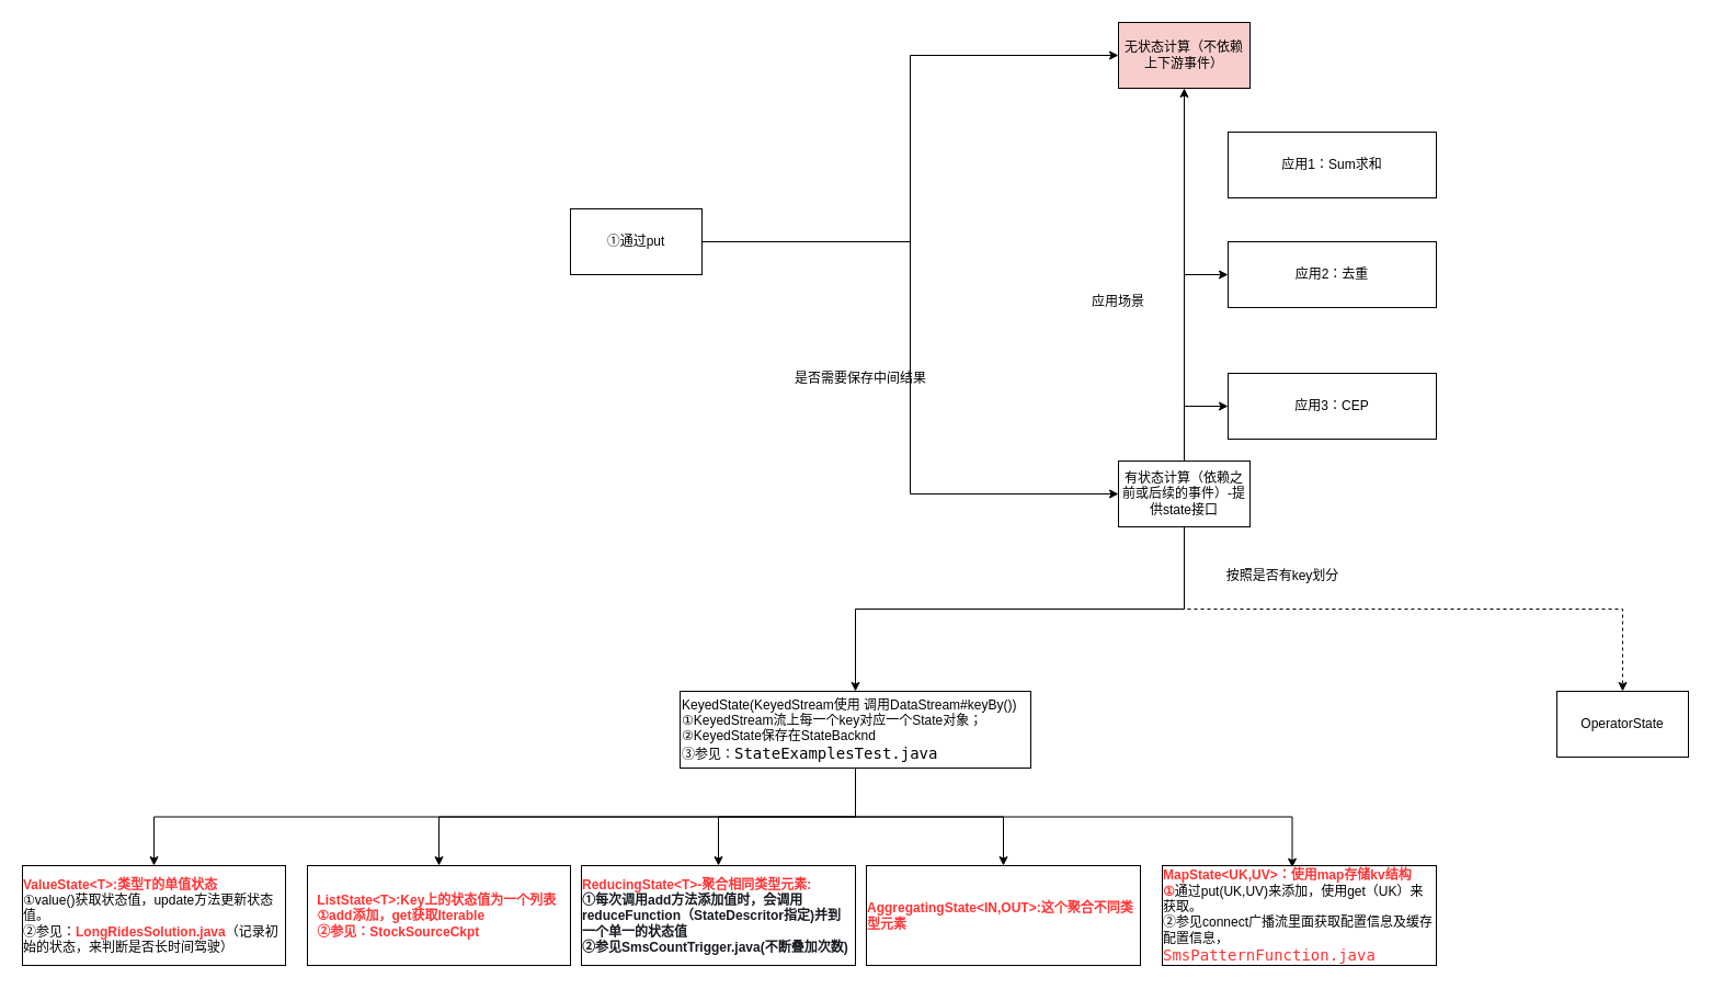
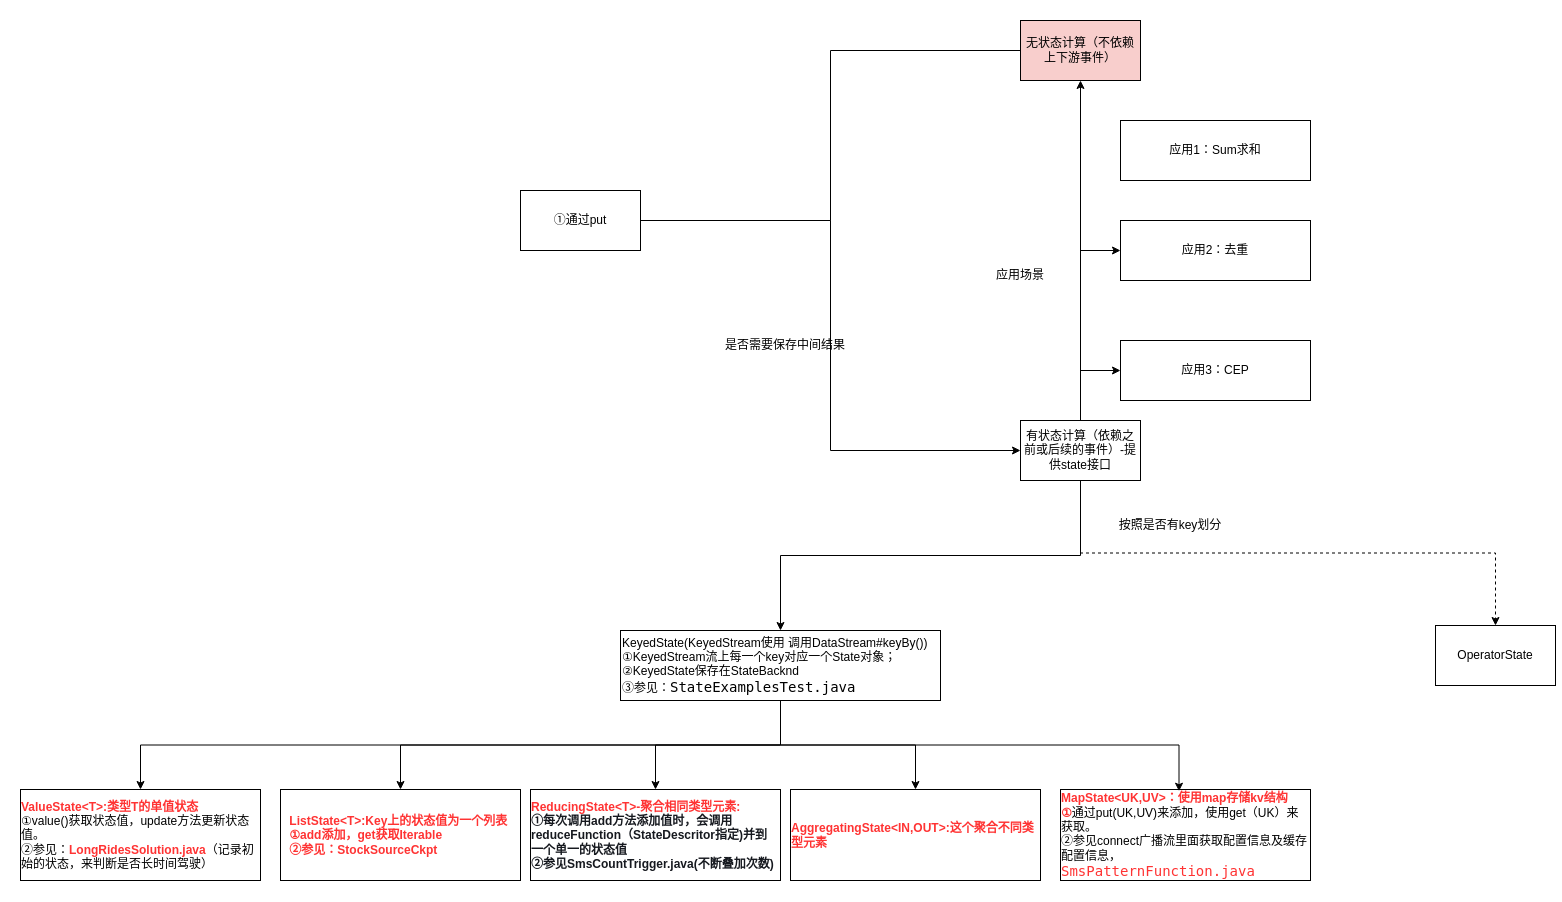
  <mxCell id="0" />
  <mxCell id="1" parent="0" />
- <mxCell id="2" style="edgeStyle=orthogonalEdgeStyle;rounded=0;orthogonalLoop=1;jettySize=auto;html=1;exitX=1;exitY=0.5;exitDx=0;exitDy=0;entryX=0;entryY=0.5;entryDx=0;entryDy=0;" edge="1" parent="1" source="4" target="5"><mxGeometry relative="1" as="geometry" /></mxCell>
+ <mxCell id="2" style="edgeStyle=orthogonalEdgeStyle;rounded=0;orthogonalLoop=1;jettySize=auto;html=1;exitX=1;exitY=0.5;exitDx=0;exitDy=0;entryX=0;entryY=0.5;entryDx=0;entryDy=0;endArrow=none;" edge="1" parent="1" source="4" target="5"><mxGeometry relative="1" as="geometry" /></mxCell>
  <mxCell id="3" style="edgeStyle=orthogonalEdgeStyle;rounded=0;orthogonalLoop=1;jettySize=auto;html=1;exitX=1;exitY=0.5;exitDx=0;exitDy=0;entryX=0;entryY=0.5;entryDx=0;entryDy=0;" edge="1" parent="1" source="4" target="11"><mxGeometry relative="1" as="geometry" /></mxCell>
  <mxCell id="4" value="①通过put" style="rounded=0;whiteSpace=wrap;html=1;" vertex="1" parent="1"><mxGeometry x="520" y="190" width="120" height="60" as="geometry" /></mxCell>
  <mxCell id="5" value="无状态计算（不依赖上下游事件）" style="rounded=0;whiteSpace=wrap;html=1;fillColor=#f8cecc;" vertex="1" parent="1"><mxGeometry x="1020" y="20" width="120" height="60" as="geometry" /></mxCell>
  <mxCell id="6" style="edgeStyle=orthogonalEdgeStyle;rounded=0;orthogonalLoop=1;jettySize=auto;html=1;exitX=0.5;exitY=0;exitDx=0;exitDy=0;" edge="1" parent="1" source="11" target="5"><mxGeometry relative="1" as="geometry" /></mxCell>
  <mxCell id="7" style="edgeStyle=orthogonalEdgeStyle;rounded=0;orthogonalLoop=1;jettySize=auto;html=1;exitX=0.5;exitY=0;exitDx=0;exitDy=0;entryX=0;entryY=0.5;entryDx=0;entryDy=0;" edge="1" parent="1" source="11" target="14"><mxGeometry relative="1" as="geometry" /></mxCell>
  <mxCell id="8" style="edgeStyle=orthogonalEdgeStyle;rounded=0;orthogonalLoop=1;jettySize=auto;html=1;exitX=0.5;exitY=0;exitDx=0;exitDy=0;entryX=0;entryY=0.5;entryDx=0;entryDy=0;" edge="1" parent="1" source="11" target="15"><mxGeometry relative="1" as="geometry" /></mxCell>
  <mxCell id="9" style="edgeStyle=orthogonalEdgeStyle;rounded=0;orthogonalLoop=1;jettySize=auto;html=1;exitX=0.5;exitY=1;exitDx=0;exitDy=0;entryX=0.5;entryY=0;entryDx=0;entryDy=0;" edge="1" parent="1" source="11" target="21"><mxGeometry relative="1" as="geometry" /></mxCell>
  <mxCell id="10" style="edgeStyle=orthogonalEdgeStyle;rounded=0;orthogonalLoop=1;jettySize=auto;html=1;exitX=0.5;exitY=1;exitDx=0;exitDy=0;entryX=0.5;entryY=0;entryDx=0;entryDy=0;dashed=1;" edge="1" parent="1" source="11" target="22"><mxGeometry relative="1" as="geometry" /></mxCell>
  <mxCell id="11" value="有状态计算（依赖之前或后续的事件）-提供state接口" style="rounded=0;whiteSpace=wrap;html=1;" vertex="1" parent="1"><mxGeometry x="1020" y="420" width="120" height="60" as="geometry" /></mxCell>
  <mxCell id="12" value="是否需要保存中间结果" style="text;html=1;align=center;verticalAlign=middle;whiteSpace=wrap;rounded=0;" vertex="1" parent="1"><mxGeometry x="720" y="330" width="130" height="30" as="geometry" /></mxCell>
  <mxCell id="13" value="应用1：Sum求和" style="rounded=0;whiteSpace=wrap;html=1;" vertex="1" parent="1"><mxGeometry x="1120" y="120" width="190" height="60" as="geometry" /></mxCell>
  <mxCell id="14" value="应用2：去重" style="rounded=0;whiteSpace=wrap;html=1;" vertex="1" parent="1"><mxGeometry x="1120" y="220" width="190" height="60" as="geometry" /></mxCell>
  <mxCell id="15" value="应用3：CEP" style="rounded=0;whiteSpace=wrap;html=1;" vertex="1" parent="1"><mxGeometry x="1120" y="340" width="190" height="60" as="geometry" /></mxCell>
  <mxCell id="16" value="应用场景" style="text;html=1;align=center;verticalAlign=middle;whiteSpace=wrap;rounded=0;" vertex="1" parent="1"><mxGeometry x="990" y="260" width="60" height="30" as="geometry" /></mxCell>
  <mxCell id="17" style="edgeStyle=orthogonalEdgeStyle;rounded=0;orthogonalLoop=1;jettySize=auto;html=1;exitX=0.5;exitY=1;exitDx=0;exitDy=0;" edge="1" parent="1" source="21" target="24"><mxGeometry relative="1" as="geometry" /></mxCell>
  <mxCell id="18" style="edgeStyle=orthogonalEdgeStyle;rounded=0;orthogonalLoop=1;jettySize=auto;html=1;exitX=0.5;exitY=1;exitDx=0;exitDy=0;entryX=0.5;entryY=0;entryDx=0;entryDy=0;" edge="1" parent="1" source="21" target="25"><mxGeometry relative="1" as="geometry" /></mxCell>
  <mxCell id="19" style="edgeStyle=orthogonalEdgeStyle;rounded=0;orthogonalLoop=1;jettySize=auto;html=1;exitX=0.5;exitY=1;exitDx=0;exitDy=0;entryX=0.5;entryY=0;entryDx=0;entryDy=0;" edge="1" parent="1" source="21" target="26"><mxGeometry relative="1" as="geometry" /></mxCell>
  <mxCell id="20" style="edgeStyle=orthogonalEdgeStyle;rounded=0;orthogonalLoop=1;jettySize=auto;html=1;exitX=0.5;exitY=1;exitDx=0;exitDy=0;" edge="1" parent="1" source="21" target="27"><mxGeometry relative="1" as="geometry" /></mxCell>
  <mxCell id="21" value="KeyedState(KeyedStream使用 调用DataStream#keyBy())&lt;div&gt;①KeyedStream流上每一个key对应一个State对象；&lt;/div&gt;&lt;div&gt;②KeyedState保存在StateBacknd&lt;/div&gt;&lt;div&gt;③参见：&lt;span style=&quot;background-color: rgb(255, 255, 255); font-family: &amp;quot;JetBrains Mono&amp;quot;, monospace; font-size: 10.5pt;&quot;&gt;StateExamplesTest.java&lt;/span&gt;&lt;/div&gt;" style="rounded=0;whiteSpace=wrap;html=1;align=left;" vertex="1" parent="1"><mxGeometry x="620" y="630" width="320" height="70" as="geometry" /></mxCell>
- <mxCell id="22" value="OperatorState" style="rounded=0;whiteSpace=wrap;html=1;" vertex="1" parent="1"><mxGeometry x="1420" y="630" width="120" height="60" as="geometry" /></mxCell>
+ <mxCell id="22" value="OperatorState" style="rounded=0;whiteSpace=wrap;html=1;" vertex="1" parent="1"><mxGeometry x="1435" y="625" width="120" height="60" as="geometry" /></mxCell>
  <mxCell id="23" value="按照是否有key划分" style="text;html=1;align=center;verticalAlign=middle;whiteSpace=wrap;rounded=0;" vertex="1" parent="1"><mxGeometry x="1090" y="510" width="160" height="30" as="geometry" /></mxCell>
  <mxCell id="24" value="&lt;div style=&quot;text-align: start;&quot;&gt;&lt;span style=&quot;background-color: initial; text-align: center;&quot;&gt;&lt;b&gt;&lt;font color=&quot;#ff3333&quot;&gt;ValueState&amp;lt;T&amp;gt;:类型T的单值状态&lt;/font&gt;&lt;/b&gt;&lt;/span&gt;&lt;/div&gt;&lt;div style=&quot;text-align: start;&quot;&gt;&lt;span style=&quot;background-color: initial; text-align: center;&quot;&gt;①value()获取状态值，update方法更新状态值。&lt;/span&gt;&lt;/div&gt;&lt;div style=&quot;text-align: start;&quot;&gt;&lt;span style=&quot;background-color: initial; text-align: center;&quot;&gt;②参见：&lt;b&gt;&lt;font color=&quot;#ff3333&quot;&gt;LongRidesSolution.java&lt;/font&gt;&lt;/b&gt;（记录初始的状态，来判断是否长时间驾驶）&lt;/span&gt;&lt;span style=&quot;background-color: initial; text-wrap: nowrap; color: rgba(0, 0, 0, 0); font-family: monospace; font-size: 0px;&quot;&gt;%3CmxGraphModel%3E%3Croot%3E%3CmxCell%20id%3D%220%22%2F%3E%3CmxCell%20id%3D%221%22%20parent%3D%220%22%2F%3E%3CmxCell%20id%3D%222%22%20value%3D%22OperatorState%22%20style%3D%22rounded%3D0%3BwhiteSpace%3Dwrap%3Bhtml%3D1%3B%22%20vertex%3D%221%22%20parent%3D%221%22%3E%3CmxGeometry%20x%3D%222060%22%20y%3D%22940%22%20width%3D%22120%22%20height%3D%2260%22%20as%3D%22geometry%22%2F%3E%3C%2FmxCell%3E%3C%2Froot%3E%3C%2FmxGraphModel%3E-&lt;/span&gt;&lt;span style=&quot;background-color: initial; text-wrap: nowrap; font-size: 0px;&quot;&gt;&lt;font face=&quot;monospace&quot; color=&quot;rgba(0, 0, 0, 0)&quot;&gt;【ValueState&amp;lt;T&amp;gt;】类型T的单值状态。参见：LongRidesSolution.java（记录初始的状态，来判断是否长时间驾驶）-&lt;/font&gt;&lt;/span&gt;&lt;span style=&quot;background-color: initial; text-wrap: nowrap; text-align: center; font-size: 0px;&quot;&gt;&lt;font face=&quot;monospace&quot; color=&quot;#ba0000&quot;&gt;【ValueState&amp;lt;T&amp;gt;】类型T的单值状态。参见：LongRidesSolution.java（记录初始的状态，来判断是否长时间驾驶）&lt;/font&gt;&lt;/span&gt;&lt;/div&gt;" style="rounded=0;whiteSpace=wrap;html=1;" vertex="1" parent="1"><mxGeometry x="20" y="789" width="240" height="91" as="geometry" /></mxCell>
  <mxCell id="25" value="&lt;div style=&quot;text-align: start;&quot;&gt;&lt;span style=&quot;background-color: initial; text-align: center;&quot;&gt;&lt;b&gt;&lt;font color=&quot;#ff3333&quot;&gt;ListState&amp;lt;T&amp;gt;:&lt;/font&gt;&lt;/b&gt;&lt;/span&gt;&lt;span style=&quot;background-color: initial; text-align: center;&quot;&gt;&lt;font color=&quot;#ff3333&quot;&gt;&lt;b&gt;Key上的状态值为一个列表&amp;nbsp;&lt;/b&gt;&lt;/font&gt;&lt;/span&gt;&lt;/div&gt;&lt;div style=&quot;text-align: start;&quot;&gt;&lt;span style=&quot;background-color: initial; text-align: center;&quot;&gt;&lt;font color=&quot;#ff3333&quot;&gt;&lt;b&gt;①add添加，get获取&lt;/b&gt;&lt;/font&gt;&lt;/span&gt;&lt;span style=&quot;background-color: initial; text-align: center;&quot;&gt;&lt;font color=&quot;#ff3333&quot;&gt;&lt;b&gt;Iterable&lt;/b&gt;&lt;/font&gt;&lt;/span&gt;&lt;/div&gt;&lt;div style=&quot;text-align: start;&quot;&gt;&lt;span style=&quot;background-color: initial; text-align: center;&quot;&gt;&lt;font color=&quot;#ff3333&quot;&gt;&lt;b&gt;②参见：StockSourceCkpt&lt;/b&gt;&lt;/font&gt;&lt;/span&gt;&lt;span style=&quot;background-color: initial; text-wrap: nowrap; color: rgba(0, 0, 0, 0); font-family: monospace; font-size: 0px;&quot;&gt;%3CmxGraphModel%3E%3Croot%3E%3CmxCell%20id%3D%220%22%2F%3E%3CmxCell%20id%3D%221%22%20parent%3D%220%22%2F%3E%3CmxCell%20id%3D%222%22%20value%3D%22OperatorState%22%20style%3D%22rounded%3D0%3BwhiteSpace%3Dwrap%3Bhtml%3D1%3B%22%20vertex%3D%221%22%20parent%3D%221%22%3E%3CmxGeometry%20x%3D%222060%22%20y%3D%22940%22%20width%3D%22120%22%20height%3D%2260%22%20as%3D%22geometry%22%2F%3E%3C%2FmxCell%3E%3C%2Froot%3E%3C%2FmxGraphModel%3E-&lt;/span&gt;&lt;span style=&quot;background-color: initial; text-wrap: nowrap; font-size: 0px;&quot;&gt;&lt;font face=&quot;monospace&quot; color=&quot;rgba(0, 0, 0, 0)&quot;&gt;【ValueState&amp;lt;T&amp;gt;】类型T的单值状态。参见：LongRidesSolution.java（记录初始的状态，来判断是否长时间驾驶）-&lt;/font&gt;&lt;/span&gt;&lt;span style=&quot;background-color: initial; text-wrap: nowrap; text-align: center; font-size: 0px;&quot;&gt;&lt;font face=&quot;monospace&quot; color=&quot;#ba0000&quot;&gt;【ValueState&amp;lt;T&amp;gt;】类型T的单值状态。参见：LongRidesSolution.java（记录初始的状态，来判断是否长时间驾驶）&lt;/font&gt;&lt;/span&gt;&lt;/div&gt;" style="rounded=0;whiteSpace=wrap;html=1;" vertex="1" parent="1"><mxGeometry x="280" y="789" width="240" height="91" as="geometry" /></mxCell>
  <mxCell id="26" value="&lt;div style=&quot;&quot;&gt;&lt;div style=&quot;text-align: left;&quot;&gt;&lt;font style=&quot;background-color: initial;&quot; color=&quot;#ff3333&quot;&gt;&lt;b&gt;ReducingState&amp;lt;T&amp;gt;-聚合相同类型元素:&lt;/b&gt;&lt;/font&gt;&lt;/div&gt;&lt;div style=&quot;text-align: left;&quot;&gt;&lt;font color=&quot;#16191f&quot;&gt;&lt;span style=&quot;background-color: initial; font-weight: bold;&quot;&gt;①每次调用add方法添加&lt;/span&gt;&lt;span style=&quot;background-color: initial; font-weight: bold;&quot;&gt;值时，会调用reduceFunction（StateDescritor指定)并到一个单一的状态值&lt;/span&gt;&lt;/font&gt;&lt;/div&gt;&lt;div style=&quot;text-align: left;&quot;&gt;&lt;font color=&quot;#16191f&quot; style=&quot;background-color: initial;&quot;&gt;&lt;b style=&quot;&quot;&gt;②参见SmsCountTrigger.java(不断叠加次数)&lt;/b&gt;&lt;/font&gt;&lt;/div&gt;&lt;/div&gt;" style="rounded=0;whiteSpace=wrap;html=1;" vertex="1" parent="1"><mxGeometry x="530" y="789" width="250" height="91" as="geometry" /></mxCell>
  <mxCell id="27" value="&lt;div style=&quot;&quot;&gt;&lt;div style=&quot;text-align: left;&quot;&gt;&lt;font color=&quot;#ff3333&quot;&gt;&lt;b&gt;AggregatingState&amp;lt;IN,OUT&amp;gt;:这个聚合不同类型元素&lt;/b&gt;&lt;/font&gt;&lt;br&gt;&lt;/div&gt;&lt;/div&gt;" style="rounded=0;whiteSpace=wrap;html=1;" vertex="1" parent="1"><mxGeometry x="790" y="789" width="250" height="91" as="geometry" /></mxCell>
  <mxCell id="28" value="&lt;div style=&quot;&quot;&gt;&lt;div style=&quot;text-align: left;&quot;&gt;&lt;font color=&quot;#ff3333&quot;&gt;&lt;b&gt;MapState&amp;lt;UK,UV&amp;gt;：使用map存储kv结构&lt;/b&gt;&lt;/font&gt;&lt;br&gt;&lt;/div&gt;&lt;div style=&quot;text-align: left;&quot;&gt;&lt;font color=&quot;#ff3333&quot;&gt;&lt;b&gt;①&lt;/b&gt;&lt;/font&gt;&lt;span style=&quot;background-color: initial;&quot;&gt;通过put(UK,UV)&lt;/span&gt;&lt;span style=&quot;background-color: initial;&quot;&gt;来添加，使用get（UK）来获取。&lt;/span&gt;&lt;/div&gt;&lt;div style=&quot;text-align: left;&quot;&gt;②参见connect广播流里面获取配置信息及缓存配置信息，&lt;span style=&quot;background-color: rgb(255, 255, 255); font-family: &amp;quot;JetBrains Mono&amp;quot;, monospace; font-size: 10.5pt; text-align: center;&quot;&gt;&lt;font color=&quot;#ff3333&quot;&gt;SmsPatternFunction.java&lt;/font&gt;&lt;/span&gt;&lt;/div&gt;&lt;/div&gt;" style="rounded=0;whiteSpace=wrap;html=1;" vertex="1" parent="1"><mxGeometry x="1060" y="789" width="250" height="91" as="geometry" /></mxCell>
  <mxCell id="29" style="edgeStyle=orthogonalEdgeStyle;rounded=0;orthogonalLoop=1;jettySize=auto;html=1;exitX=0.5;exitY=1;exitDx=0;exitDy=0;entryX=0.474;entryY=0.019;entryDx=0;entryDy=0;entryPerimeter=0;" edge="1" parent="1" source="21" target="28"><mxGeometry relative="1" as="geometry" /></mxCell>
